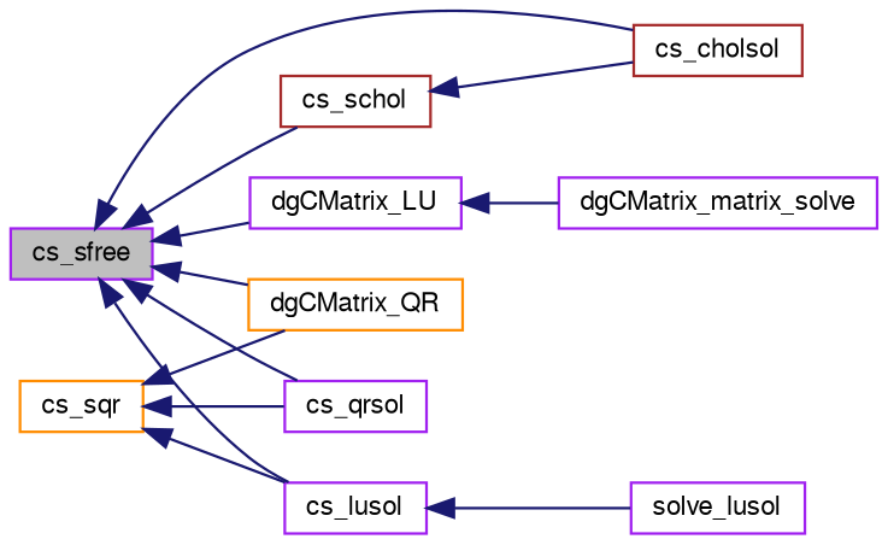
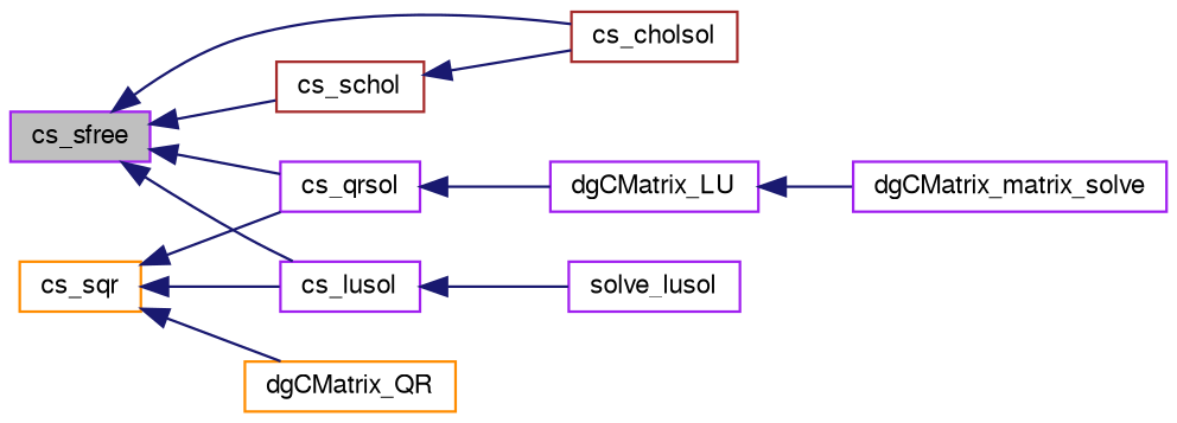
  digraph {
    rankdir=LR
    node [color=purple fillcolor=white fontname=FreeSans fontsize=10 shape=record style=filled]
    edge [color=midnightblue dir=back fontname=FreeSans fontsize=10 labelfontname=FreeSans labelfontsize=10 style=solid]
    n1 [fillcolor=grey75 fontcolor=black height=0.2 label=cs_sfree width=0.4]
    n2 [color=brown height=0.2 label=cs_cholsol width=0.4]
    n3 [height=0.2 label=cs_lusol width=0.4]
    n4 [height=0.2 label=cs_qrsol width=0.4]
    n5 [color=brown height=0.2 label=cs_schol width=0.4]
    n6 [height=0.2 label=dgCMatrix_LU width=0.4]
    n7 [color=darkorange height=0.2 label=dgCMatrix_QR width=0.4]
    n8 [height=0.2 label=solve_lusol width=0.4]
    n9 [color=darkorange height=0.2 label=cs_sqr width=0.4]
    n10 [height=0.2 label=dgCMatrix_matrix_solve width=0.4]
    n1 -> n2
    n1 -> n3
    n1 -> n4
    n1 -> n5
-   n1 -> n6
-   n1 -> n7
+   n4 -> n6
    n3 -> n8
    n5 -> n2
    n6 -> n10
    n9 -> n3
    n9 -> n4
    n9 -> n7
  }
